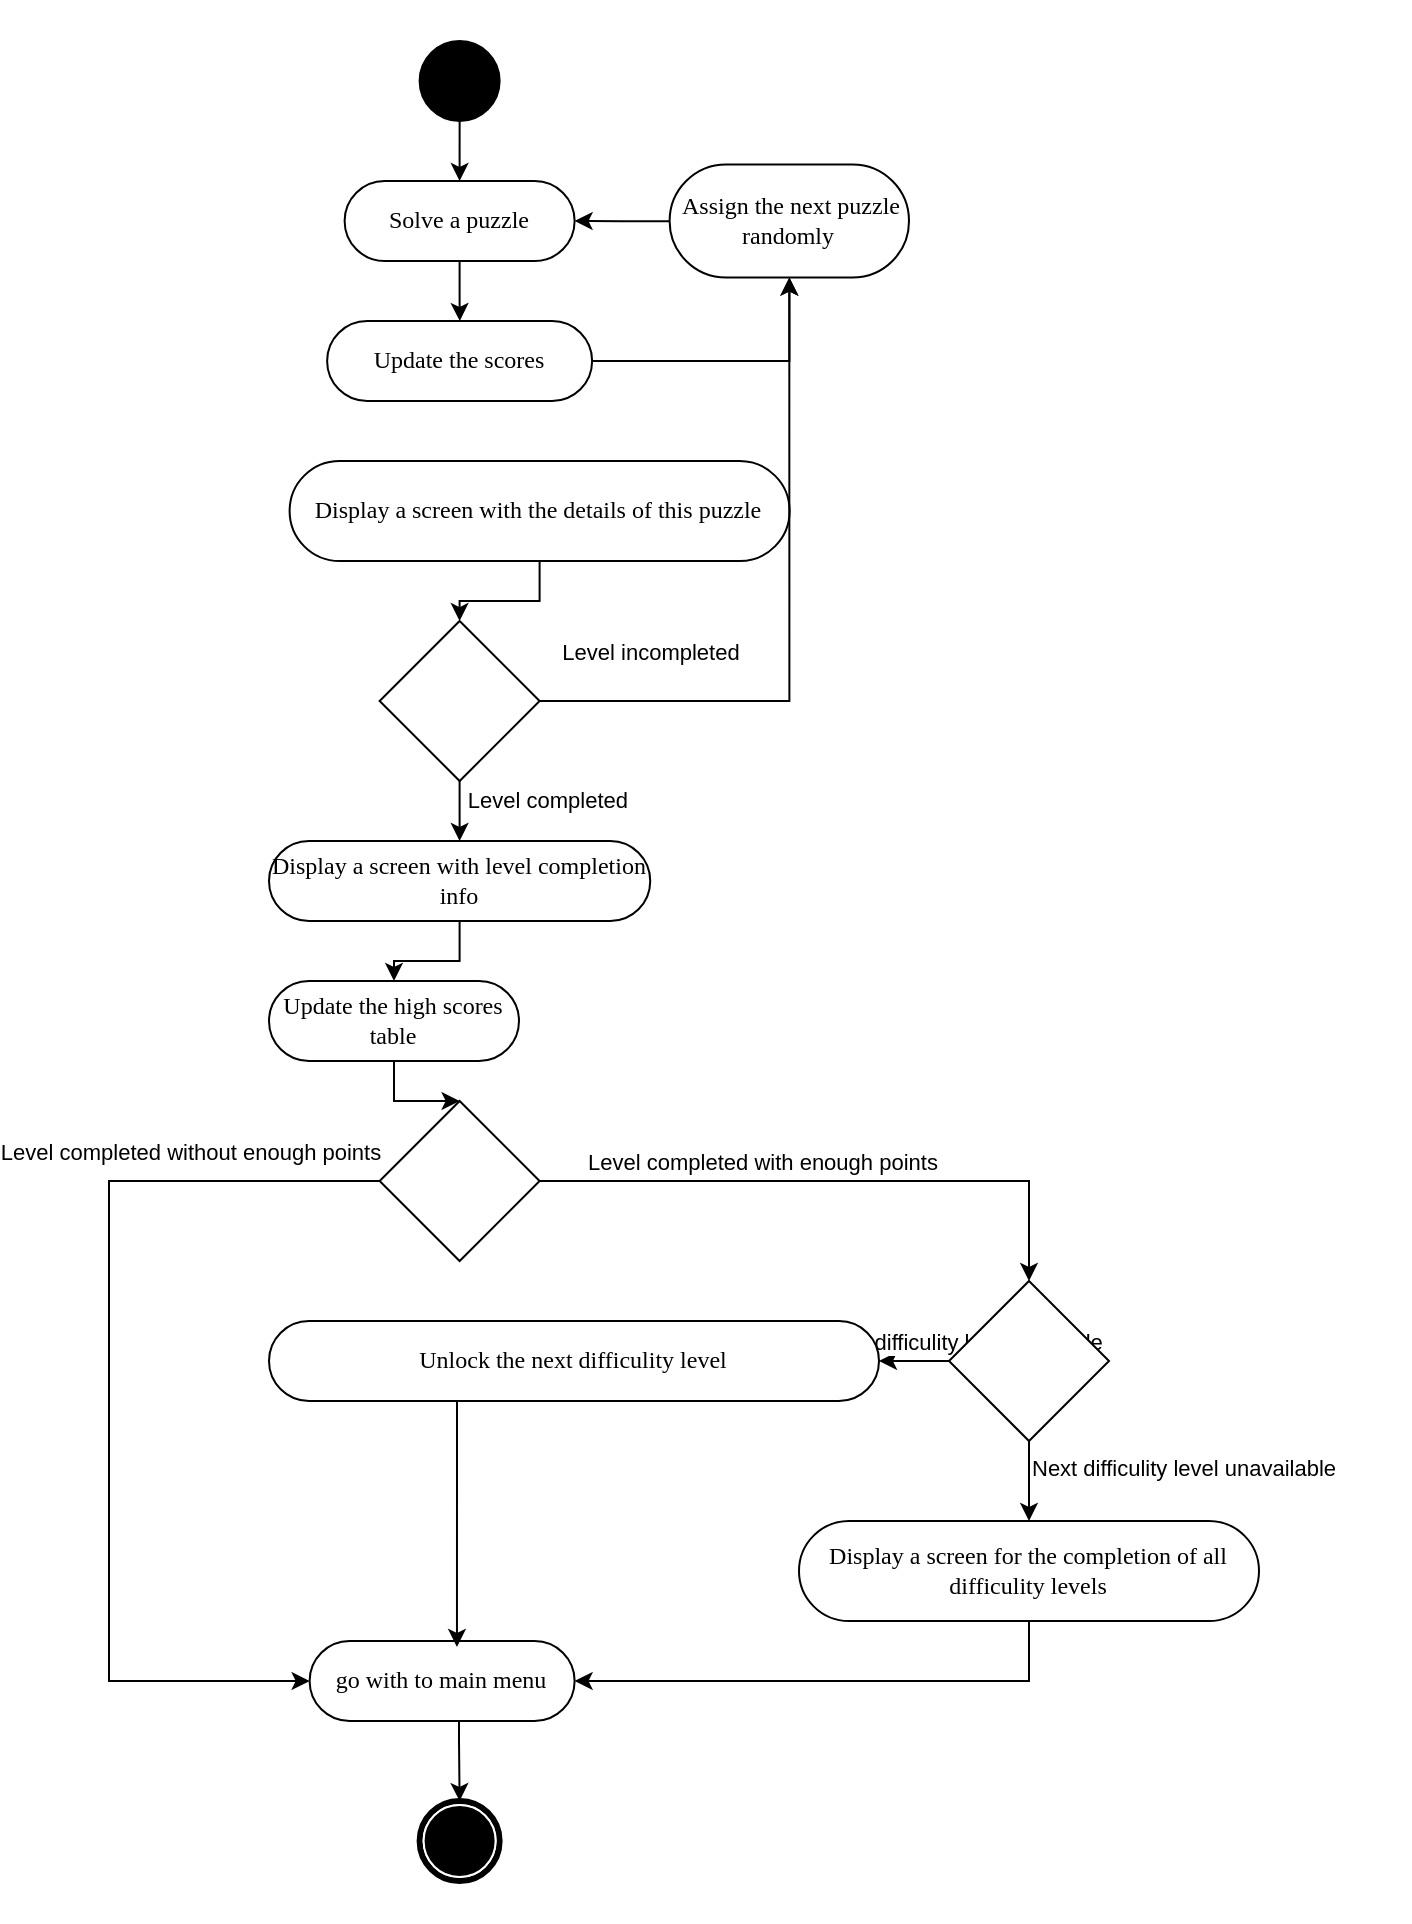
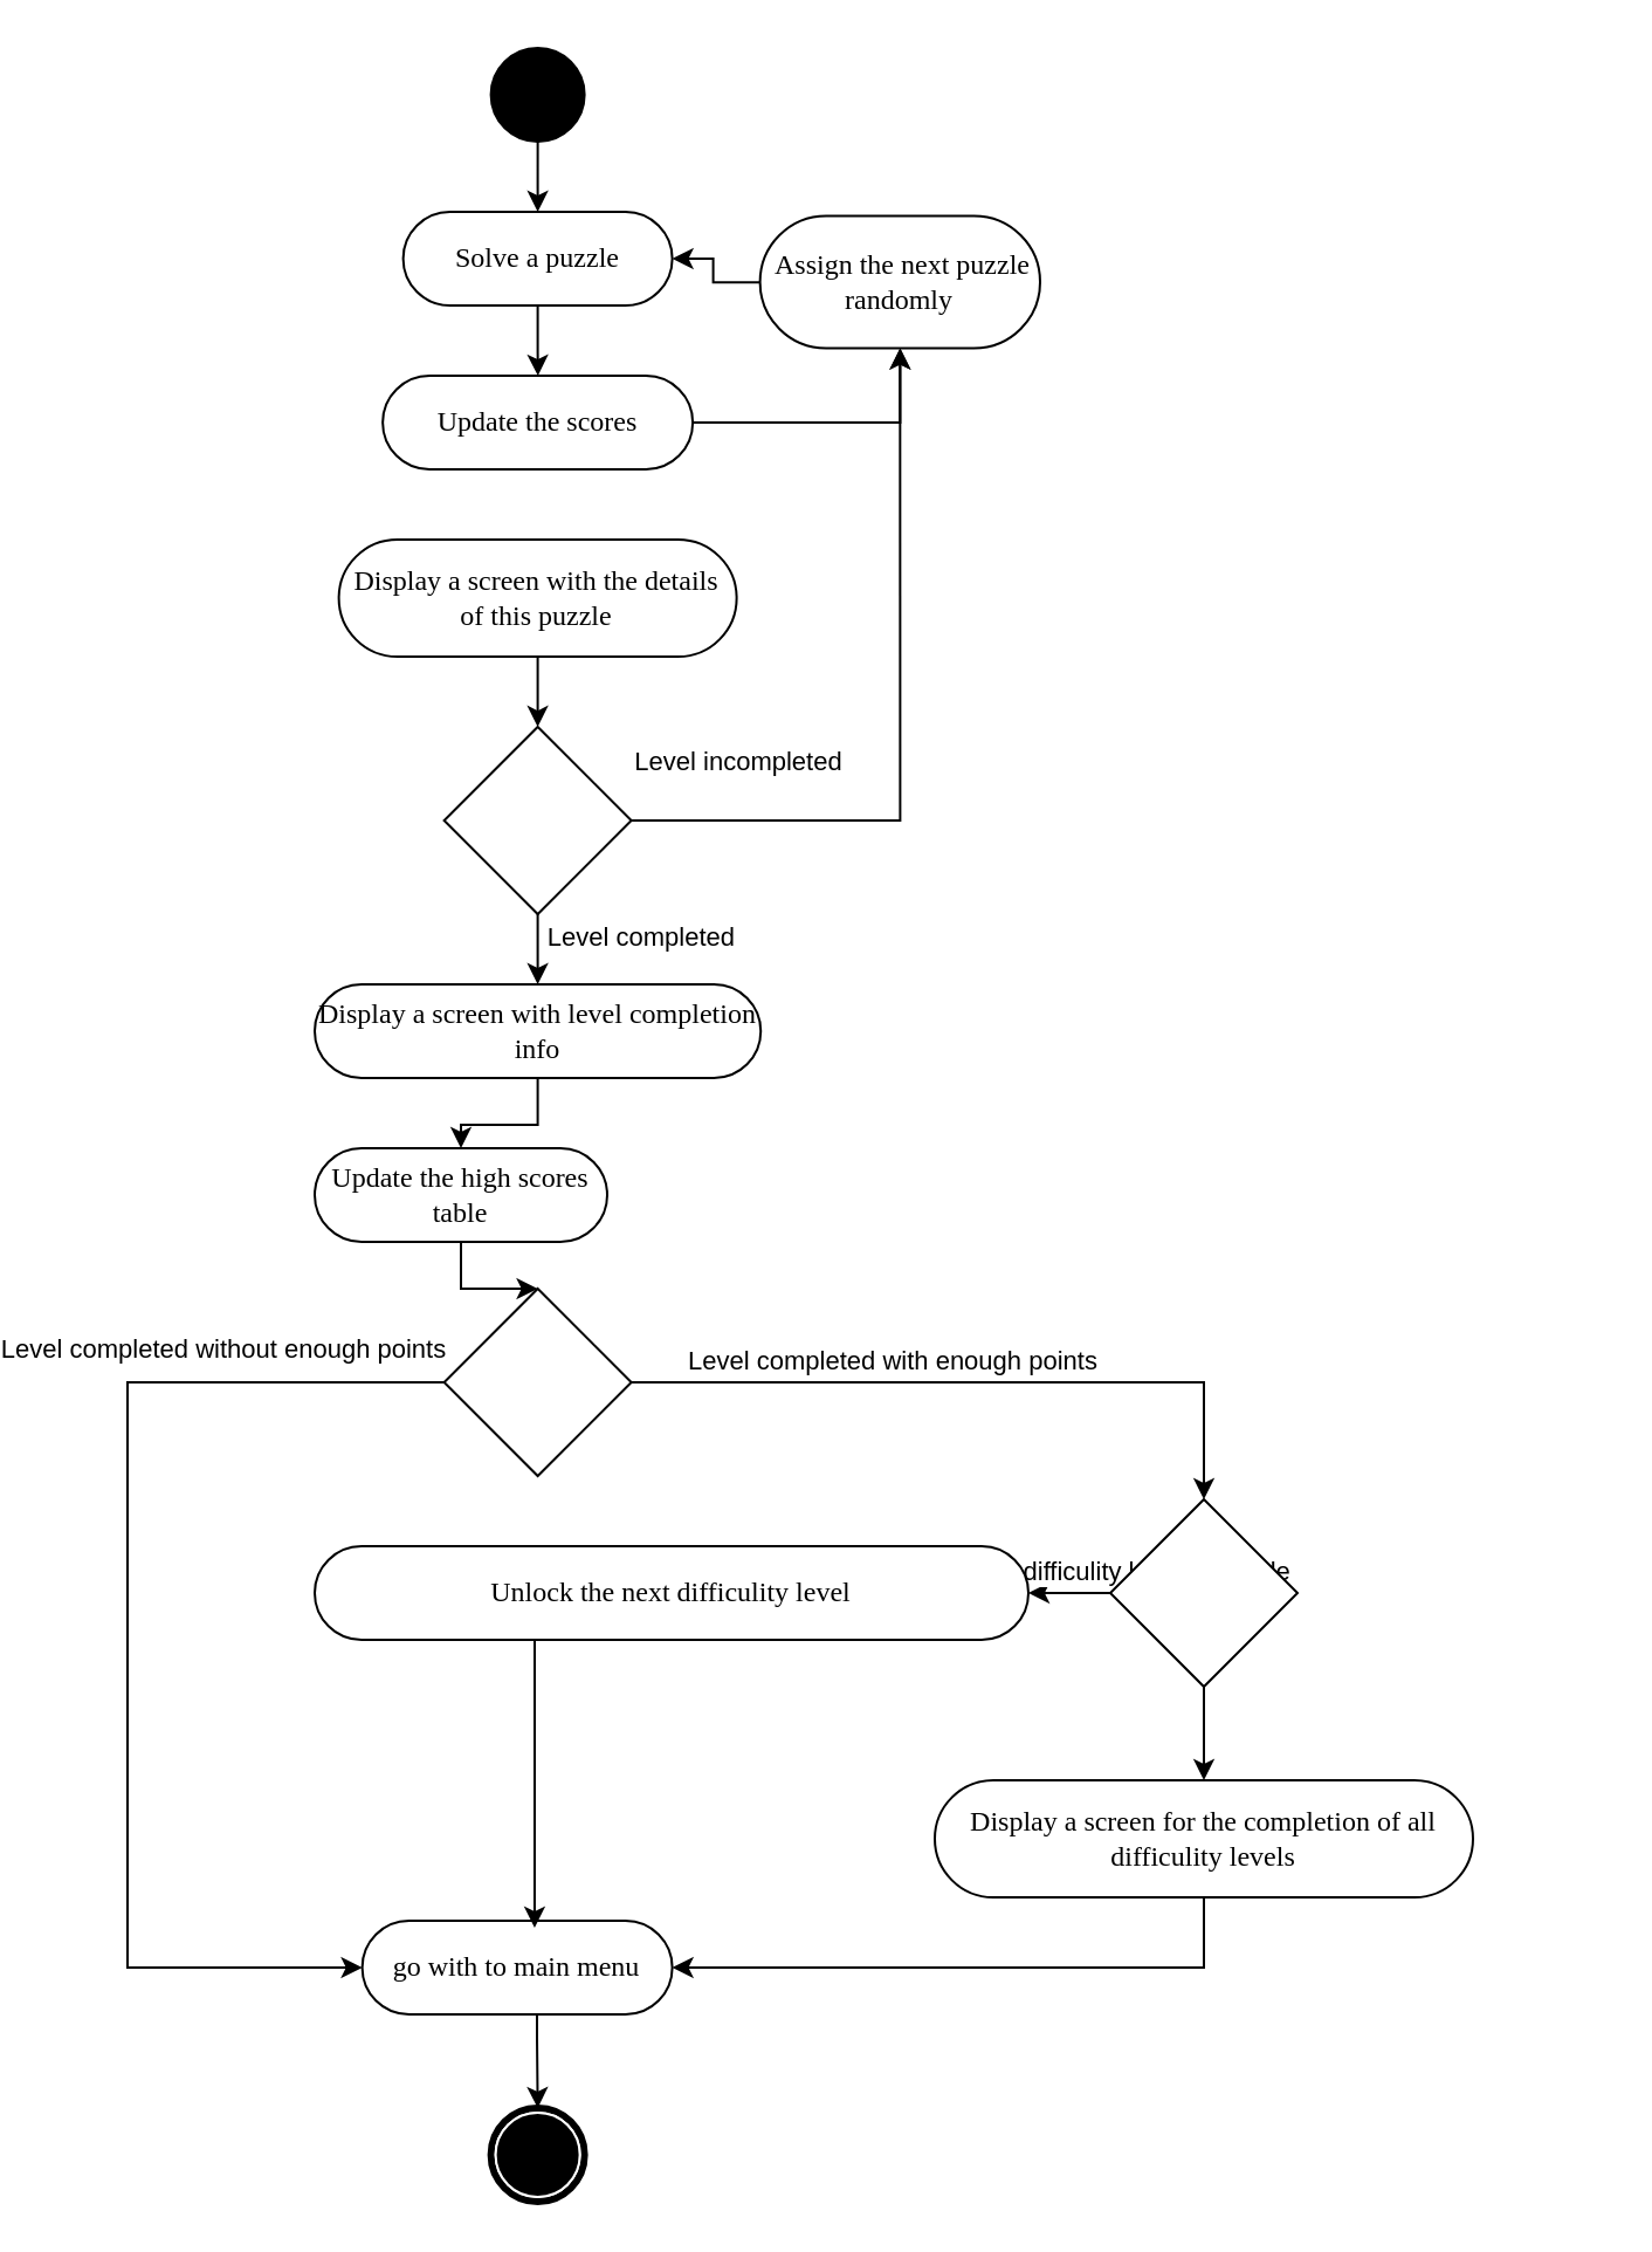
  <mxCell id="0" />
  <mxCell id="1" parent="0" />
  <mxCell id="2" value="" style="edgeStyle=orthogonalEdgeStyle;rounded=0;orthogonalLoop=1;jettySize=auto;html=1;" parent="1" source="3" target="19" edge="1"><mxGeometry relative="1" as="geometry" /></mxCell>
  <mxCell id="3" value="Update the scores" style="rounded=1;whiteSpace=wrap;html=1;shadow=0;comic=0;labelBackgroundColor=none;strokeWidth=1;fontFamily=Verdana;fontSize=12;align=center;arcSize=50;" parent="1" vertex="1"><mxGeometry x="129.06" y="160" width="132.5" height="40" as="geometry" /></mxCell>
  <mxCell id="4" value="" style="edgeStyle=orthogonalEdgeStyle;rounded=0;orthogonalLoop=1;jettySize=auto;html=1;entryX=0.5;entryY=0;entryDx=0;entryDy=0;" parent="1" source="5" target="8" edge="1"><mxGeometry relative="1" as="geometry"><mxPoint x="195.31" y="90" as="targetPoint" /></mxGeometry></mxCell>
  <mxCell id="5" value="" style="ellipse;whiteSpace=wrap;html=1;rounded=0;shadow=0;comic=0;labelBackgroundColor=none;strokeWidth=1;fillColor=#000000;fontFamily=Verdana;fontSize=12;align=center;" parent="1" vertex="1"><mxGeometry x="175.31" y="20" width="40" height="40" as="geometry" /></mxCell>
  <mxCell id="6" value="" style="shape=mxgraph.bpmn.shape;html=1;verticalLabelPosition=bottom;labelBackgroundColor=#ffffff;verticalAlign=top;perimeter=ellipsePerimeter;outline=end;symbol=terminate;rounded=0;shadow=0;comic=0;strokeWidth=1;fontFamily=Verdana;fontSize=12;align=center;" parent="1" vertex="1"><mxGeometry x="175.31" y="900" width="40" height="40" as="geometry" /></mxCell>
  <mxCell id="7" value="" style="edgeStyle=orthogonalEdgeStyle;rounded=0;orthogonalLoop=1;jettySize=auto;html=1;" parent="1" source="8" target="3" edge="1"><mxGeometry relative="1" as="geometry" /></mxCell>
  <mxCell id="8" value="Solve a puzzle" style="rounded=1;whiteSpace=wrap;html=1;shadow=0;comic=0;labelBackgroundColor=none;strokeWidth=1;fontFamily=Verdana;fontSize=12;align=center;arcSize=50;" parent="1" vertex="1"><mxGeometry x="137.81" y="90" width="115" height="40" as="geometry" /></mxCell>
  <mxCell id="9" value="" style="edgeStyle=orthogonalEdgeStyle;rounded=0;orthogonalLoop=1;jettySize=auto;html=1;" parent="1" source="10" target="15" edge="1"><mxGeometry relative="1" as="geometry" /></mxCell>
- <mxCell id="10" value="Display a screen with the details of this puzzle" style="rounded=1;whiteSpace=wrap;html=1;shadow=0;comic=0;labelBackgroundColor=none;strokeWidth=1;fontFamily=Verdana;fontSize=12;align=center;arcSize=50;" parent="1" vertex="1"><mxGeometry x="110.31" y="230" width="250" height="50" as="geometry" /></mxCell>
+ <mxCell id="10" value="Display a screen with the details of this puzzle" style="rounded=1;whiteSpace=wrap;html=1;shadow=0;comic=0;labelBackgroundColor=none;strokeWidth=1;fontFamily=Verdana;fontSize=12;align=center;arcSize=50;" parent="1" vertex="1"><mxGeometry x="110.31" y="230" width="170" height="50" as="geometry" /></mxCell>
  <mxCell id="11" value="" style="edgeStyle=orthogonalEdgeStyle;rounded=0;orthogonalLoop=1;jettySize=auto;html=1;entryX=0.5;entryY=0;entryDx=0;entryDy=0;" parent="1" source="15" target="17" edge="1"><mxGeometry relative="1" as="geometry"><mxPoint x="195.4" y="410" as="targetPoint" /></mxGeometry></mxCell>
  <mxCell id="12" value="Level completed&amp;nbsp;" style="edgeLabel;html=1;align=center;verticalAlign=middle;resizable=0;points=[];" parent="11" vertex="1" connectable="0"><mxGeometry x="-0.276" relative="1" as="geometry"><mxPoint x="45" y="-8" as="offset" /></mxGeometry></mxCell>
  <mxCell id="13" value="" style="edgeStyle=orthogonalEdgeStyle;rounded=0;orthogonalLoop=1;jettySize=auto;html=1;entryX=0.5;entryY=1;entryDx=0;entryDy=0;" parent="1" source="15" target="19" edge="1"><mxGeometry relative="1" as="geometry"><mxPoint x="350.31" y="340" as="targetPoint" /></mxGeometry></mxCell>
  <mxCell id="14" value="Level incompleted" style="edgeLabel;html=1;align=center;verticalAlign=middle;resizable=0;points=[];" parent="13" vertex="1" connectable="0"><mxGeometry x="-0.074" y="1" relative="1" as="geometry"><mxPoint x="-69" y="7" as="offset" /></mxGeometry></mxCell>
  <mxCell id="15" value="" style="rhombus;whiteSpace=wrap;html=1;" parent="1" vertex="1"><mxGeometry x="155.31" y="310" width="80" height="80" as="geometry" /></mxCell>
  <mxCell id="16" value="" style="edgeStyle=orthogonalEdgeStyle;rounded=0;orthogonalLoop=1;jettySize=auto;html=1;" edge="1" parent="1" source="17" target="37"><mxGeometry relative="1" as="geometry" /></mxCell>
  <mxCell id="17" value="Display a screen with level completion info" style="rounded=1;whiteSpace=wrap;html=1;shadow=0;comic=0;labelBackgroundColor=none;strokeWidth=1;fontFamily=Verdana;fontSize=12;align=center;arcSize=50;" parent="1" vertex="1"><mxGeometry x="100" y="420" width="190.62" height="40" as="geometry" /></mxCell>
  <mxCell id="18" value="" style="edgeStyle=orthogonalEdgeStyle;rounded=0;orthogonalLoop=1;jettySize=auto;html=1;" parent="1" source="19" target="8" edge="1"><mxGeometry relative="1" as="geometry" /></mxCell>
- <mxCell id="19" value="&amp;nbsp;Assign the next puzzle randomly" style="rounded=1;whiteSpace=wrap;html=1;shadow=0;comic=0;labelBackgroundColor=none;strokeWidth=1;fontFamily=Verdana;fontSize=12;align=center;arcSize=50;" parent="1" vertex="1"><mxGeometry x="300.31" y="81.75" width="119.69" height="56.5" as="geometry" /></mxCell>
+ <mxCell id="19" value="&amp;nbsp;Assign the next puzzle randomly" style="rounded=1;whiteSpace=wrap;html=1;shadow=0;comic=0;labelBackgroundColor=none;strokeWidth=1;fontFamily=Verdana;fontSize=12;align=center;arcSize=50;" parent="1" vertex="1"><mxGeometry x="290.31" y="91.75" width="119.69" height="56.5" as="geometry" /></mxCell>
  <mxCell id="20" value="" style="edgeStyle=orthogonalEdgeStyle;rounded=0;orthogonalLoop=1;jettySize=auto;html=1;" parent="1" source="21" target="6" edge="1"><mxGeometry relative="1" as="geometry"><Array as="points"><mxPoint x="195" y="870" /><mxPoint x="195" y="870" /></Array></mxGeometry></mxCell>
  <mxCell id="21" value="go with to main menu" style="rounded=1;whiteSpace=wrap;html=1;shadow=0;comic=0;labelBackgroundColor=none;strokeWidth=1;fontFamily=Verdana;fontSize=12;align=center;arcSize=50;" parent="1" vertex="1"><mxGeometry x="120.31" y="820" width="132.5" height="40" as="geometry" /></mxCell>
  <mxCell id="22" value="" style="edgeStyle=orthogonalEdgeStyle;rounded=0;orthogonalLoop=1;jettySize=auto;html=1;entryX=0.5;entryY=0;entryDx=0;entryDy=0;" parent="1" source="26" target="30" edge="1"><mxGeometry relative="1" as="geometry"><mxPoint x="320" y="590" as="targetPoint" /></mxGeometry></mxCell>
  <mxCell id="23" value="Level completed with enough points" style="edgeLabel;html=1;align=center;verticalAlign=middle;resizable=0;points=[];" parent="22" vertex="1" connectable="0"><mxGeometry x="-0.498" y="1" relative="1" as="geometry"><mxPoint x="37" y="-9" as="offset" /></mxGeometry></mxCell>
  <mxCell id="24" value="" style="edgeStyle=orthogonalEdgeStyle;rounded=0;orthogonalLoop=1;jettySize=auto;html=1;entryX=0;entryY=0.5;entryDx=0;entryDy=0;" parent="1" source="26" target="21" edge="1"><mxGeometry relative="1" as="geometry"><mxPoint x="100" y="840" as="targetPoint" /><Array as="points"><mxPoint x="20" y="590" /><mxPoint x="20" y="840" /></Array></mxGeometry></mxCell>
  <mxCell id="25" value="Level completed without enough points" style="edgeLabel;html=1;align=center;verticalAlign=middle;resizable=0;points=[];" parent="24" vertex="1" connectable="0"><mxGeometry x="-0.075" y="-4" relative="1" as="geometry"><mxPoint x="44" y="-104" as="offset" /></mxGeometry></mxCell>
  <mxCell id="26" value="" style="rhombus;whiteSpace=wrap;html=1;" parent="1" vertex="1"><mxGeometry x="155.31" y="550" width="80" height="80" as="geometry" /></mxCell>
  <mxCell id="27" value="" style="edgeStyle=orthogonalEdgeStyle;rounded=0;orthogonalLoop=1;jettySize=auto;html=1;" parent="1" source="30" target="32" edge="1"><mxGeometry relative="1" as="geometry" /></mxCell>
  <mxCell id="28" value="Next difficulity level available" style="edgeLabel;html=1;align=center;verticalAlign=middle;resizable=0;points=[];" parent="27" vertex="1" connectable="0"><mxGeometry x="0.259" y="1" relative="1" as="geometry"><mxPoint x="24" y="-11" as="offset" /></mxGeometry></mxCell>
  <mxCell id="29" value="" style="edgeStyle=orthogonalEdgeStyle;rounded=0;orthogonalLoop=1;jettySize=auto;html=1;" parent="1" source="30" target="34" edge="1"><mxGeometry relative="1" as="geometry" /></mxCell>
  <mxCell id="30" value="" style="rhombus;whiteSpace=wrap;html=1;" parent="1" vertex="1"><mxGeometry x="440" y="640" width="80" height="80" as="geometry" /></mxCell>
  <mxCell id="31" value="" style="edgeStyle=orthogonalEdgeStyle;rounded=0;orthogonalLoop=1;jettySize=auto;html=1;entryX=0.556;entryY=0.075;entryDx=0;entryDy=0;entryPerimeter=0;" parent="1" source="32" target="21" edge="1"><mxGeometry relative="1" as="geometry"><mxPoint x="195" y="820" as="targetPoint" /><Array as="points"><mxPoint x="194" y="740" /><mxPoint x="194" y="740" /></Array></mxGeometry></mxCell>
  <mxCell id="32" value="Unlock the next difficulity level" style="rounded=1;whiteSpace=wrap;html=1;shadow=0;comic=0;labelBackgroundColor=none;strokeWidth=1;fontFamily=Verdana;fontSize=12;align=center;arcSize=50;" parent="1" vertex="1"><mxGeometry x="100" y="660" width="305" height="40" as="geometry" /></mxCell>
  <mxCell id="33" value="" style="edgeStyle=orthogonalEdgeStyle;rounded=0;orthogonalLoop=1;jettySize=auto;html=1;entryX=1;entryY=0.5;entryDx=0;entryDy=0;exitX=0.5;exitY=1;exitDx=0;exitDy=0;" parent="1" source="34" target="21" edge="1"><mxGeometry relative="1" as="geometry"><mxPoint x="415.31" y="865" as="targetPoint" /></mxGeometry></mxCell>
  <mxCell id="34" value="Display a screen for the completion of all difficulity levels" style="rounded=1;whiteSpace=wrap;html=1;shadow=0;comic=0;labelBackgroundColor=none;strokeWidth=1;fontFamily=Verdana;fontSize=12;align=center;arcSize=50;" parent="1" vertex="1"><mxGeometry x="365" y="760" width="230" height="50" as="geometry" /></mxCell>
- <mxCell id="35" value="&lt;span style=&quot;color: rgb(0, 0, 0); font-family: Helvetica; font-size: 11px; font-style: normal; font-variant-ligatures: normal; font-variant-caps: normal; font-weight: 400; letter-spacing: normal; orphans: 2; text-align: center; text-indent: 0px; text-transform: none; widows: 2; word-spacing: 0px; -webkit-text-stroke-width: 0px; background-color: rgb(255, 255, 255); text-decoration-thickness: initial; text-decoration-style: initial; text-decoration-color: initial; float: none; display: inline !important;&quot;&gt;Next difficulity level unavailable&lt;/span&gt;" style="text;whiteSpace=wrap;html=1;" parent="1" vertex="1"><mxGeometry x="480" y="720" width="170" height="40" as="geometry" /></mxCell>
  <mxCell id="36" value="" style="edgeStyle=orthogonalEdgeStyle;rounded=0;orthogonalLoop=1;jettySize=auto;html=1;" edge="1" parent="1" source="37" target="26"><mxGeometry relative="1" as="geometry" /></mxCell>
  <mxCell id="37" value="Update the high scores table" style="rounded=1;whiteSpace=wrap;html=1;shadow=0;comic=0;labelBackgroundColor=none;strokeWidth=1;fontFamily=Verdana;fontSize=12;align=center;arcSize=50;" vertex="1" parent="1"><mxGeometry x="100" y="490" width="125" height="40" as="geometry" /></mxCell>
